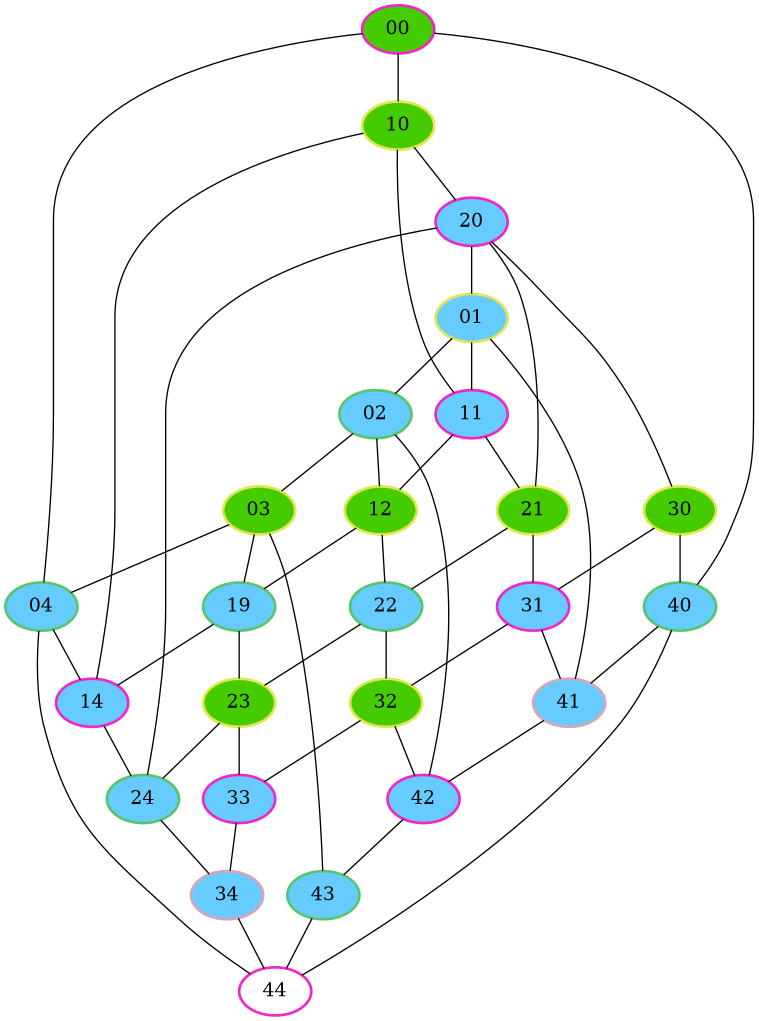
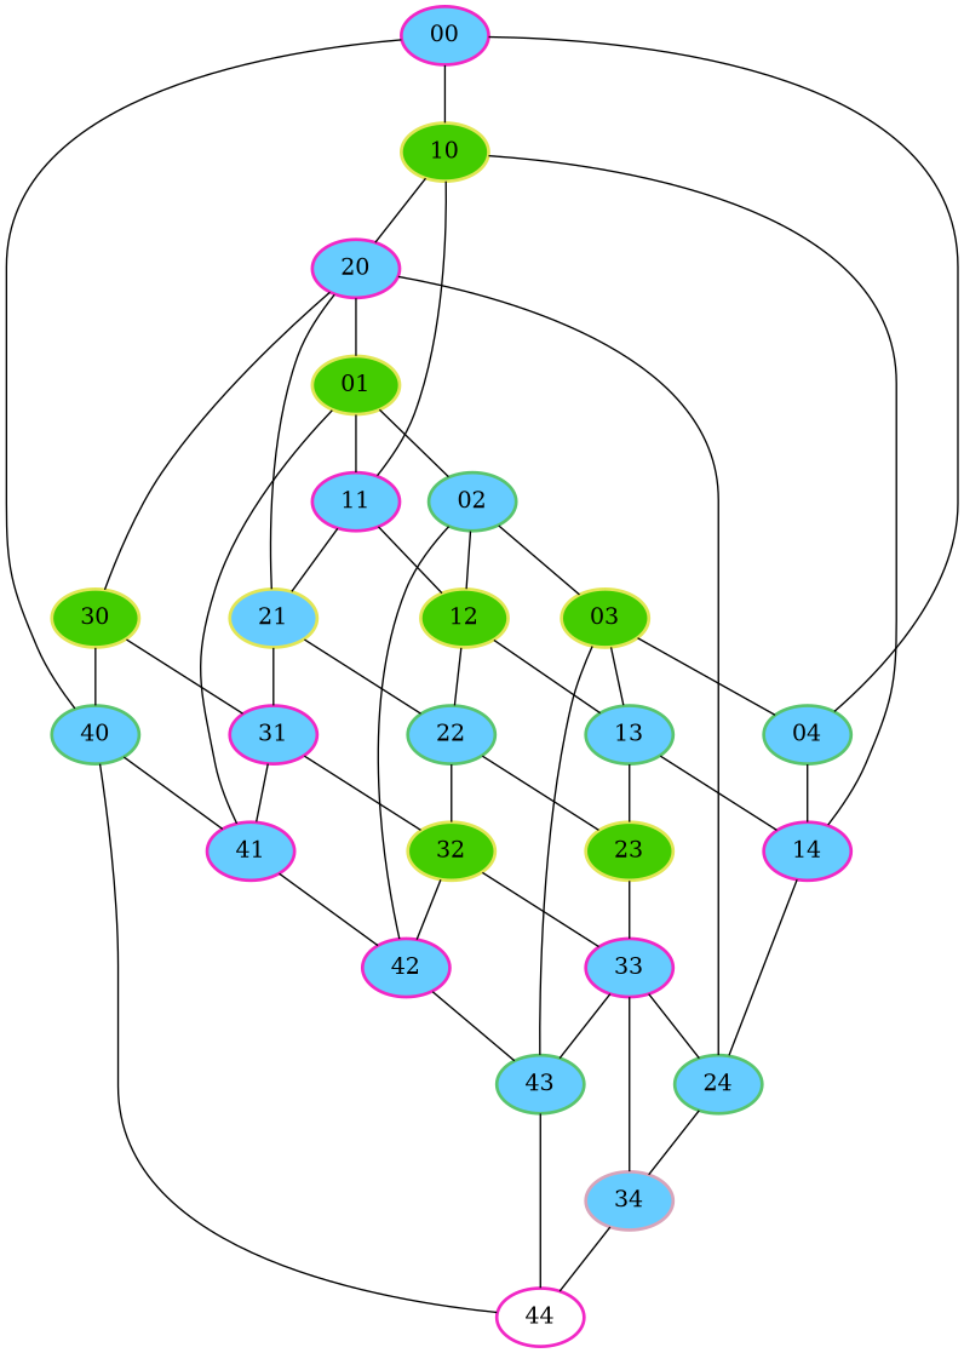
  graph {
    node [color="#E2E655" fillcolor="#66ccff" penwidth=2 style=filled]
    12 [fillcolor="#44cc00"]
-   13 [color="#59C46D" label=19]
+   13 [color="#59C46D"]
    22 [color="#59C46D"]
    14 [color="#F127C5"]
    23 [fillcolor="#44cc00"]
    32 [fillcolor="#44cc00"]
    02 [color="#59C46D"]
    03 [fillcolor="#44cc00"]
    42 [color="#F127C5"]
    04 [color="#59C46D"]
    43 [color="#59C46D"]
    24 [color="#59C46D"]
    33 [color="#F127C5"]
    11 [color="#F127C5"]
-   21 [fillcolor="#44cc00"]
+   21
    31 [color="#F127C5"]
-   00 [color="#F127C5" fillcolor="#44cc00"]
+   00 [color="#F127C5"]
    10 [fillcolor="#44cc00"]
    40 [color="#59C46D"]
-   01
-   41 [color="#D8A4BA"]
+   01 [fillcolor="#44cc00"]
+   41 [color="#F127C5"]
    44 [color="#F127C5" fillcolor=white]
    20 [color="#F127C5"]
    30 [fillcolor="#44cc00"]
    34 [color="#D8A4BA"]
    12 -- 13
    12 -- 22
    13 -- 14
    13 -- 23
    22 -- 23
    22 -- 32
    14 -- 24
-   23 -- 24
+   33 -- 24
    23 -- 33
    32 -- 42
    32 -- 33
    02 -- 12
    02 -- 03
    02 -- 42
    03 -- 13
    03 -- 04
    03 -- 43
    42 -- 43
    04 -- 14
-   04 -- 44
    43 -- 44
    24 -- 34
+   33 -- 43
    33 -- 34
    11 -- 12
    11 -- 21
    21 -- 22
    21 -- 31
    31 -- 32
    31 -- 41
    00 -- 04
    00 -- 10
    00 -- 40
    10 -- 14
    10 -- 11
    10 -- 20
    40 -- 41
    40 -- 44
    01 -- 02
    01 -- 11
    01 -- 41
    41 -- 42
    20 -- 24
    20 -- 21
    20 -- 01
    20 -- 30
    30 -- 31
    30 -- 40
    34 -- 44
  }
